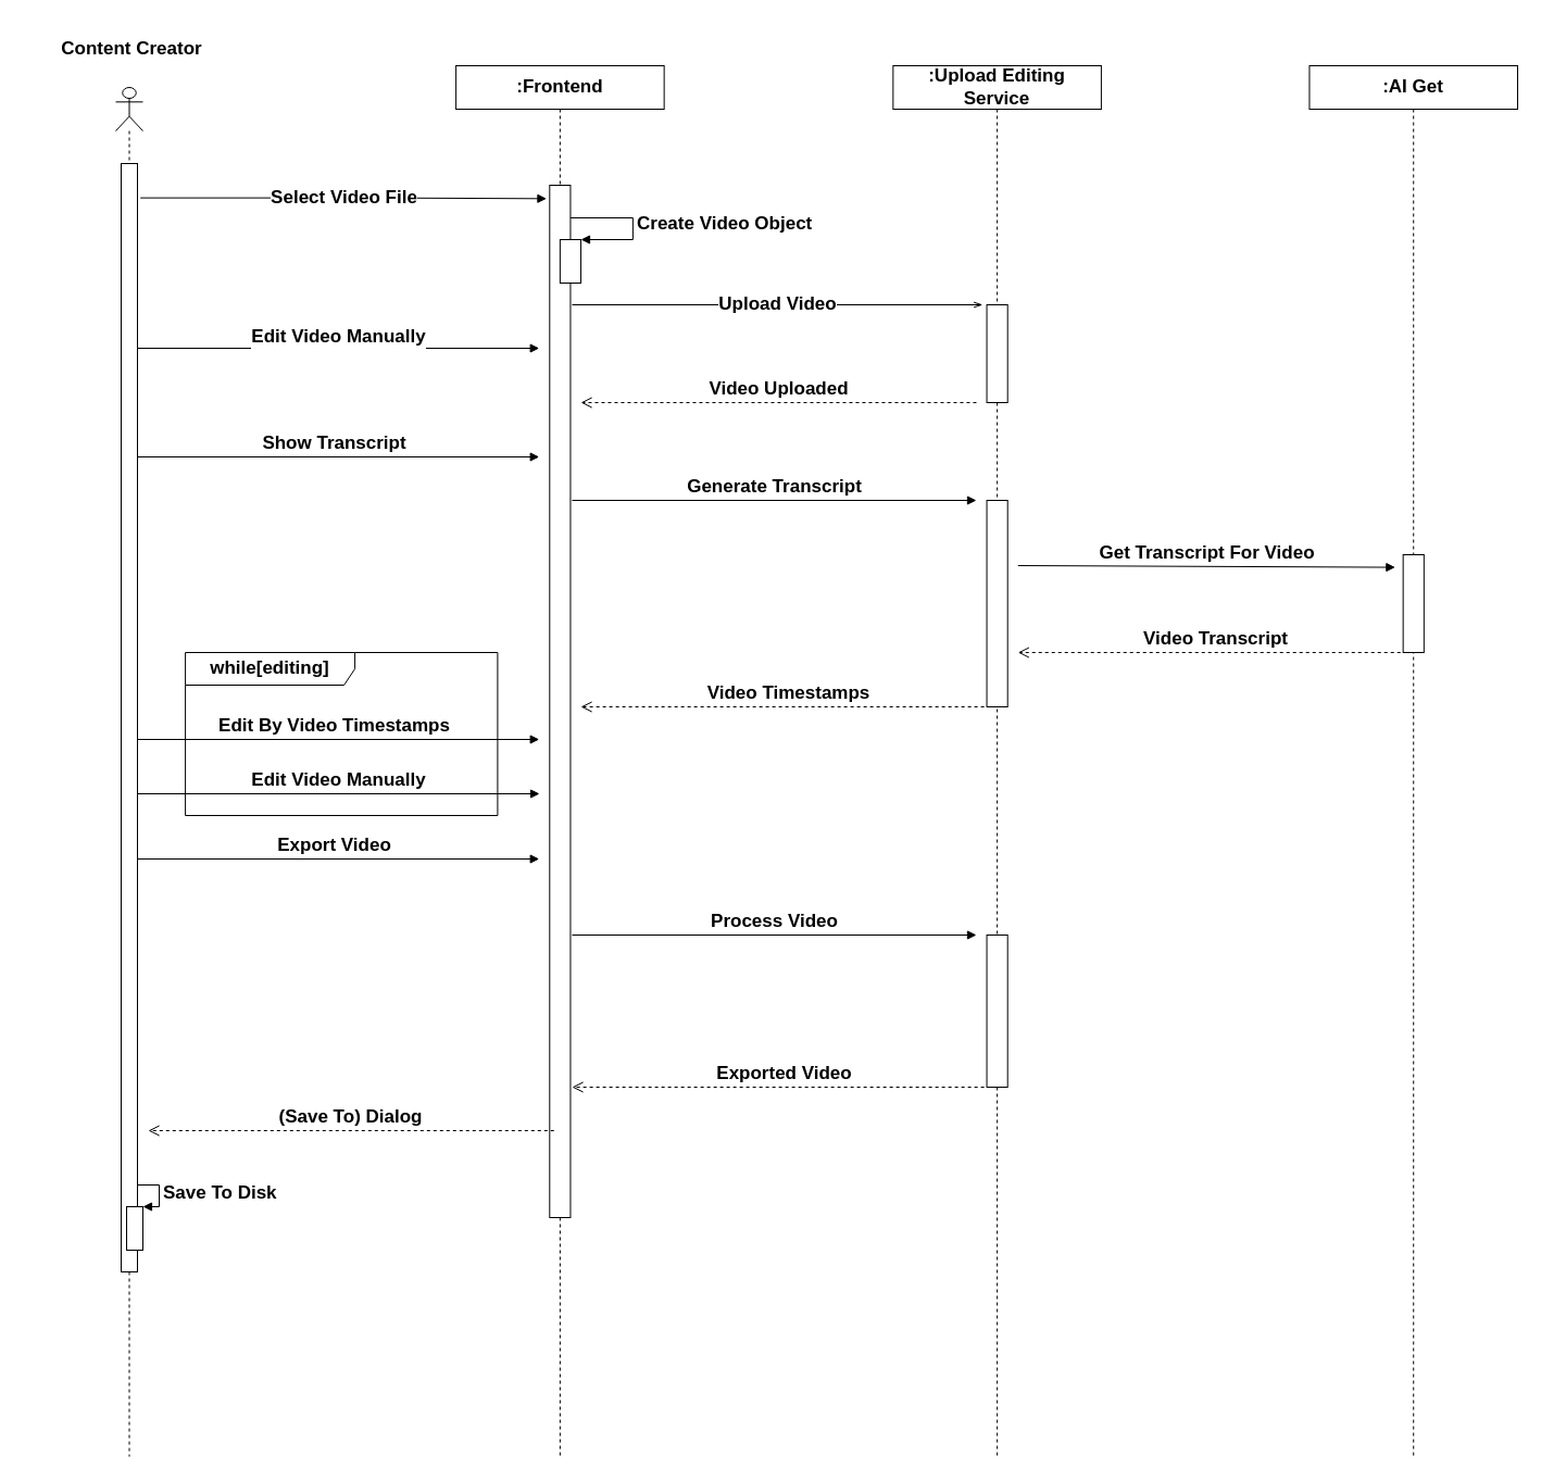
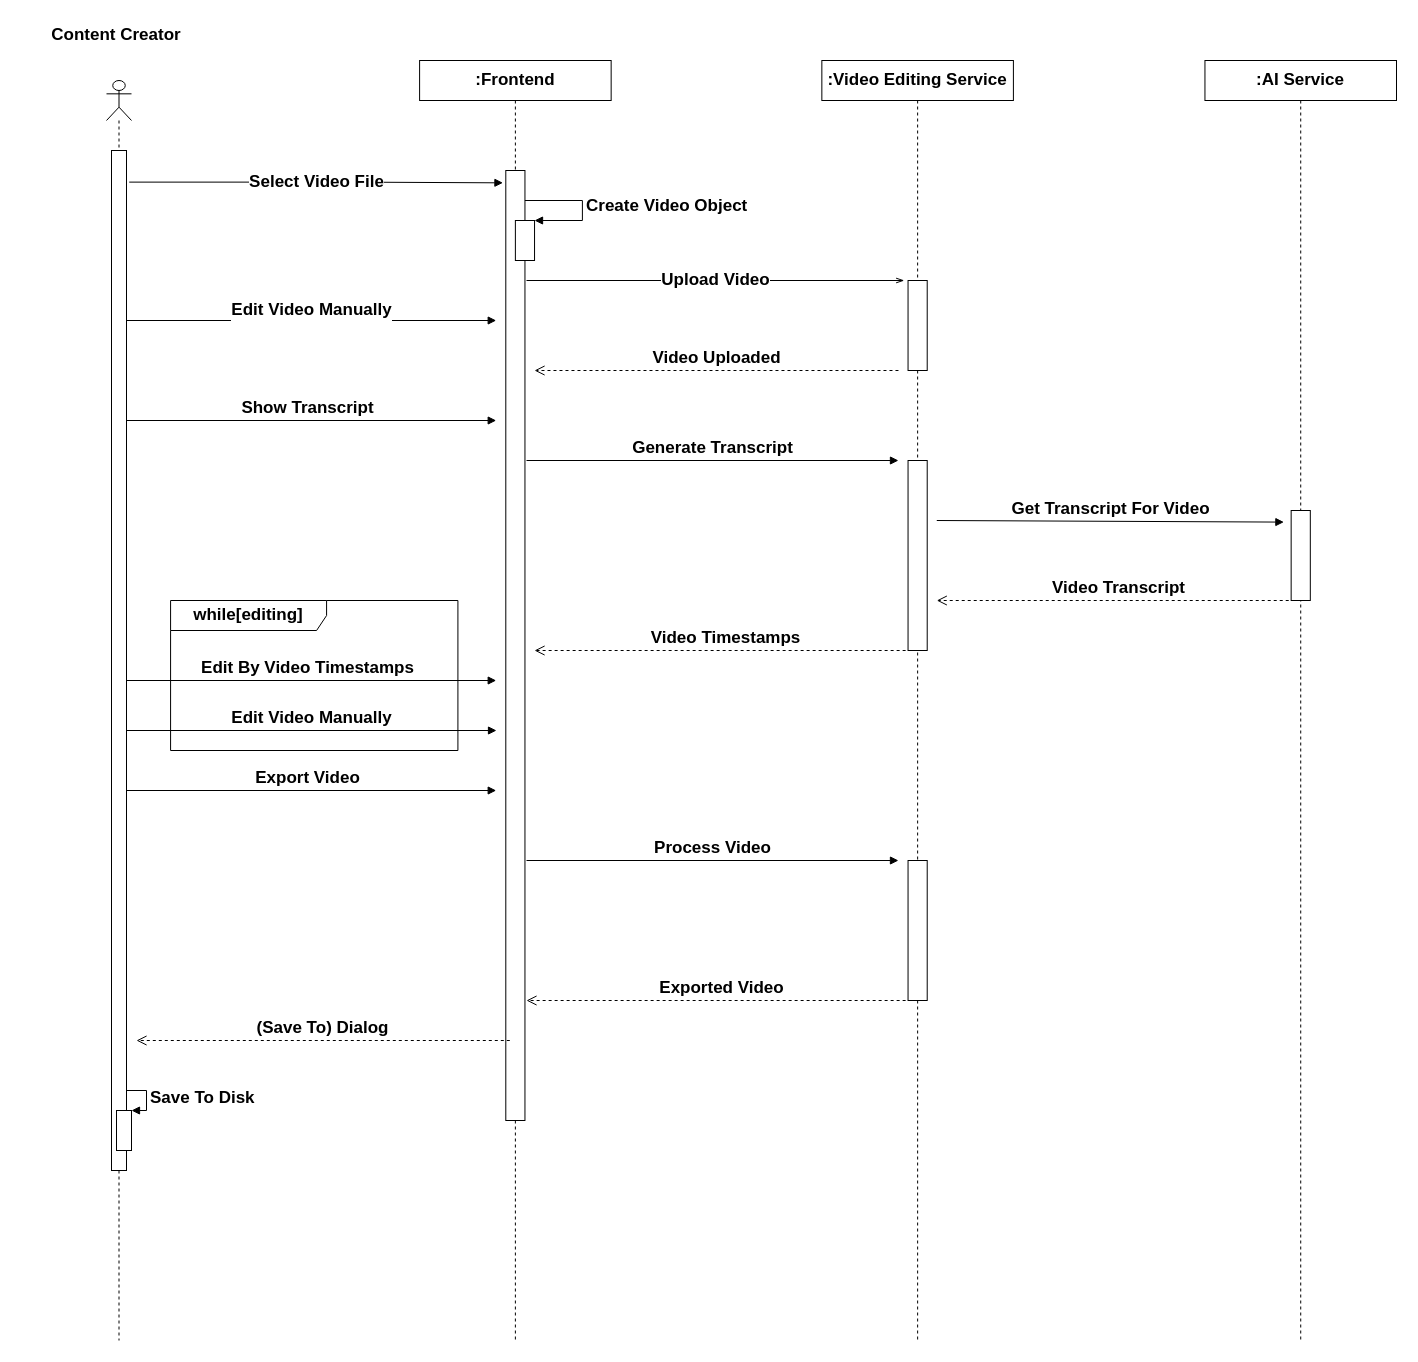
  <mxCell id="0" />
  <mxCell id="1" parent="0" />
- <mxCell id="2" value="Content Creator" style="text;html=1;strokeColor=none;fillColor=none;align=center;verticalAlign=middle;whiteSpace=wrap;rounded=0;fontSize=17;fontStyle=1" parent="1" vertex="1"><mxGeometry x="25.23" y="30" width="191.549" height="30" as="geometry" /></mxCell>
+ <mxCell id="2" value="Content Creator" style="text;html=1;strokeColor=none;fillColor=none;align=center;verticalAlign=middle;whiteSpace=wrap;rounded=0;fontSize=17;fontStyle=1" parent="1" vertex="1"><mxGeometry x="20.23" y="20" width="191.549" height="30" as="geometry" /></mxCell>
  <mxCell id="3" value=":Frontend" style="shape=umlLifeline;perimeter=lifelinePerimeter;whiteSpace=wrap;html=1;container=1;collapsible=0;recursiveResize=0;outlineConnect=0;fontSize=17;fontStyle=1" parent="1" vertex="1"><mxGeometry x="419.1" y="60" width="191.55" height="1280" as="geometry" /></mxCell>
  <mxCell id="4" value="" style="html=1;points=[];perimeter=orthogonalPerimeter;fontSize=17;fontStyle=1" parent="3" vertex="1"><mxGeometry x="86.2" y="110" width="19.15" height="950" as="geometry" /></mxCell>
  <mxCell id="5" value="Upload Video" style="edgeStyle=elbowEdgeStyle;fontSize=17;html=1;endArrow=openThin;endFill=0;rounded=0;fontStyle=1" parent="3" edge="1"><mxGeometry width="160" relative="1" as="geometry"><mxPoint x="106.901" y="220" as="sourcePoint" /><mxPoint x="484.62" y="220" as="targetPoint" /><Array as="points"><mxPoint x="321.803" y="220" /></Array></mxGeometry></mxCell>
  <mxCell id="6" value="" style="html=1;points=[];perimeter=orthogonalPerimeter;fontSize=17;fontStyle=1" parent="3" vertex="1"><mxGeometry x="95.775" y="160" width="19.155" height="40" as="geometry" /></mxCell>
  <mxCell id="7" value="Create Video Object" style="edgeStyle=orthogonalEdgeStyle;html=1;align=left;spacingLeft=2;endArrow=block;rounded=0;entryX=1;entryY=0;fontSize=17;fontStyle=1" parent="3" target="6" edge="1"><mxGeometry relative="1" as="geometry"><mxPoint x="105.352" y="140" as="sourcePoint" /><Array as="points"><mxPoint x="162.817" y="140" /></Array></mxGeometry></mxCell>
  <mxCell id="8" value="Generate Transcript" style="html=1;verticalAlign=bottom;endArrow=block;rounded=0;fontSize=17;fontStyle=1" parent="3" edge="1"><mxGeometry width="80" relative="1" as="geometry"><mxPoint x="106.901" y="400" as="sourcePoint" /><mxPoint x="478.873" y="400" as="targetPoint" /></mxGeometry></mxCell>
  <mxCell id="9" value="Process Video" style="html=1;verticalAlign=bottom;endArrow=block;rounded=0;fontSize=17;fontStyle=1" parent="3" edge="1"><mxGeometry width="80" relative="1" as="geometry"><mxPoint x="106.901" y="800" as="sourcePoint" /><mxPoint x="478.873" y="800" as="targetPoint" /></mxGeometry></mxCell>
  <mxCell id="10" value="Select Video File" style="edgeStyle=elbowEdgeStyle;fontSize=17;html=1;endArrow=block;endFill=1;rounded=0;exitX=1.181;exitY=0.031;exitDx=0;exitDy=0;exitPerimeter=0;entryX=-0.15;entryY=0.013;entryDx=0;entryDy=0;entryPerimeter=0;fontStyle=1" parent="1" source="28" target="4" edge="1"><mxGeometry width="160" relative="1" as="geometry"><mxPoint x="141.352" y="150" as="sourcePoint" /><mxPoint x="495.718" y="150" as="targetPoint" /><Array as="points"><mxPoint x="352.056" y="150" /></Array></mxGeometry></mxCell>
- <mxCell id="11" value=":Upload Editing Service" style="shape=umlLifeline;perimeter=lifelinePerimeter;whiteSpace=wrap;html=1;container=1;collapsible=0;recursiveResize=0;outlineConnect=0;fontSize=17;fontStyle=1" parent="1" vertex="1"><mxGeometry x="821.35" y="60" width="191.55" height="1280" as="geometry" /></mxCell>
+ <mxCell id="11" value=":Video Editing Service" style="shape=umlLifeline;perimeter=lifelinePerimeter;whiteSpace=wrap;html=1;container=1;collapsible=0;recursiveResize=0;outlineConnect=0;fontSize=17;fontStyle=1" parent="1" vertex="1"><mxGeometry x="821.35" y="60" width="191.55" height="1280" as="geometry" /></mxCell>
  <mxCell id="12" value="" style="html=1;points=[];perimeter=orthogonalPerimeter;fontSize=17;fontStyle=1" parent="11" vertex="1"><mxGeometry x="86.197" y="220" width="19.155" height="90" as="geometry" /></mxCell>
  <mxCell id="13" value="" style="html=1;points=[];perimeter=orthogonalPerimeter;fontSize=17;fontStyle=1" parent="11" vertex="1"><mxGeometry x="86.197" y="400" width="19.155" height="190" as="geometry" /></mxCell>
  <mxCell id="14" value="Get Transcript For Video" style="html=1;verticalAlign=bottom;endArrow=block;rounded=0;entryX=-0.38;entryY=0.129;entryDx=0;entryDy=0;entryPerimeter=0;fontSize=17;fontStyle=1" parent="11" target="20" edge="1"><mxGeometry width="80" relative="1" as="geometry"><mxPoint x="114.93" y="460" as="sourcePoint" /><mxPoint x="249.014" y="460" as="targetPoint" /></mxGeometry></mxCell>
  <mxCell id="15" value="" style="html=1;points=[];perimeter=orthogonalPerimeter;fontSize=17;fontStyle=1" parent="11" vertex="1"><mxGeometry x="86.197" y="800" width="19.155" height="140" as="geometry" /></mxCell>
  <mxCell id="16" value="Edit Video Manually" style="edgeStyle=elbowEdgeStyle;fontSize=17;html=1;endArrow=block;endFill=1;rounded=0;fontStyle=1" parent="1" edge="1"><mxGeometry y="10" width="160" relative="1" as="geometry"><mxPoint x="126" y="320" as="sourcePoint" /><mxPoint x="495.718" y="320" as="targetPoint" /><mxPoint as="offset" /></mxGeometry></mxCell>
  <mxCell id="17" value="Video Uploaded" style="html=1;verticalAlign=bottom;endArrow=open;dashed=1;endSize=8;rounded=0;fontSize=17;fontStyle=1" parent="1" edge="1"><mxGeometry relative="1" as="geometry"><mxPoint x="897.972" y="370" as="sourcePoint" /><mxPoint x="534.028" y="370" as="targetPoint" /></mxGeometry></mxCell>
  <mxCell id="18" value="Show Transcript" style="html=1;verticalAlign=bottom;endArrow=block;rounded=0;fontSize=17;fontStyle=1" parent="1" source="27" edge="1"><mxGeometry width="80" relative="1" as="geometry"><mxPoint x="150.93" y="420" as="sourcePoint" /><mxPoint x="495.718" y="420" as="targetPoint" /></mxGeometry></mxCell>
- <mxCell id="19" value=":AI Get" style="shape=umlLifeline;perimeter=lifelinePerimeter;whiteSpace=wrap;html=1;container=1;collapsible=0;recursiveResize=0;outlineConnect=0;fontSize=17;fontStyle=1" parent="1" vertex="1"><mxGeometry x="1204.45" y="60" width="191.55" height="1280" as="geometry" /></mxCell>
+ <mxCell id="19" value=":AI Service" style="shape=umlLifeline;perimeter=lifelinePerimeter;whiteSpace=wrap;html=1;container=1;collapsible=0;recursiveResize=0;outlineConnect=0;fontSize=17;fontStyle=1" parent="1" vertex="1"><mxGeometry x="1204.45" y="60" width="191.55" height="1280" as="geometry" /></mxCell>
  <mxCell id="20" value="" style="html=1;points=[];perimeter=orthogonalPerimeter;fontSize=17;fontStyle=1" parent="19" vertex="1"><mxGeometry x="86.197" y="450" width="19.155" height="90" as="geometry" /></mxCell>
  <mxCell id="21" value="Video Transcript" style="html=1;verticalAlign=bottom;endArrow=open;dashed=1;endSize=8;rounded=0;fontSize=17;fontStyle=1" parent="1" edge="1"><mxGeometry relative="1" as="geometry"><mxPoint x="1300.225" y="600" as="sourcePoint" /><mxPoint x="936.282" y="600" as="targetPoint" /></mxGeometry></mxCell>
  <mxCell id="22" value="Video Timestamps" style="html=1;verticalAlign=bottom;endArrow=open;dashed=1;endSize=8;rounded=0;fontSize=17;fontStyle=1" parent="1" edge="1"><mxGeometry relative="1" as="geometry"><mxPoint x="917.127" y="650" as="sourcePoint" /><mxPoint x="534.028" y="650" as="targetPoint" /></mxGeometry></mxCell>
  <mxCell id="23" value="Edit By Video Timestamps" style="html=1;verticalAlign=bottom;endArrow=block;rounded=0;fontSize=17;fontStyle=1" parent="1" source="27" edge="1"><mxGeometry width="80" relative="1" as="geometry"><mxPoint x="150.93" y="680" as="sourcePoint" /><mxPoint x="495.718" y="680" as="targetPoint" /></mxGeometry></mxCell>
  <mxCell id="24" value="while[editing]" style="shape=umlFrame;whiteSpace=wrap;html=1;width=156;height=30;fontSize=17;fontStyle=1" parent="1" vertex="1"><mxGeometry x="170.085" y="600" width="287.324" height="150" as="geometry" /></mxCell>
  <mxCell id="25" value="Export Video" style="html=1;verticalAlign=bottom;endArrow=block;rounded=0;fontSize=17;fontStyle=1" parent="1" source="27" edge="1"><mxGeometry width="80" relative="1" as="geometry"><mxPoint x="150.93" y="790" as="sourcePoint" /><mxPoint x="495.718" y="790" as="targetPoint" /></mxGeometry></mxCell>
  <mxCell id="26" value="Exported Video" style="html=1;verticalAlign=bottom;endArrow=open;dashed=1;endSize=8;rounded=0;fontSize=17;fontStyle=1" parent="1" edge="1"><mxGeometry relative="1" as="geometry"><mxPoint x="917.127" y="1000" as="sourcePoint" /><mxPoint x="526" y="1000" as="targetPoint" /></mxGeometry></mxCell>
  <mxCell id="27" value="" style="shape=umlLifeline;participant=umlActor;perimeter=lifelinePerimeter;whiteSpace=wrap;html=1;container=1;collapsible=0;recursiveResize=0;verticalAlign=top;spacingTop=36;outlineConnect=0;fontSize=17;fontStyle=1" parent="1" vertex="1"><mxGeometry x="106" y="80" width="25" height="1260" as="geometry" /></mxCell>
  <mxCell id="28" value="" style="html=1;points=[];perimeter=orthogonalPerimeter;fontSize=17;fontStyle=1" parent="27" vertex="1"><mxGeometry x="5" y="70" width="15" height="1020" as="geometry" /></mxCell>
  <mxCell id="29" value="" style="html=1;points=[];perimeter=orthogonalPerimeter;fontSize=17;fontStyle=1" parent="27" vertex="1"><mxGeometry x="10" y="1030" width="15" height="40" as="geometry" /></mxCell>
  <mxCell id="30" value="Save To Disk" style="edgeStyle=orthogonalEdgeStyle;html=1;align=left;spacingLeft=2;endArrow=block;rounded=0;entryX=1;entryY=0;fontSize=17;fontStyle=1" parent="27" target="29" edge="1"><mxGeometry relative="1" as="geometry"><mxPoint x="20" y="1010" as="sourcePoint" /><Array as="points"><mxPoint x="40" y="1010" /></Array></mxGeometry></mxCell>
  <mxCell id="31" value="&lt;font style=&quot;font-size: 17px;&quot;&gt;Edit Video Manually&lt;/font&gt;" style="html=1;verticalAlign=bottom;endArrow=block;rounded=0;fontSize=17;fontStyle=1" parent="1" edge="1"><mxGeometry width="80" relative="1" as="geometry"><mxPoint x="126" y="730" as="sourcePoint" /><mxPoint x="496" y="730" as="targetPoint" /></mxGeometry></mxCell>
  <mxCell id="32" value="(Save To) Dialog" style="html=1;verticalAlign=bottom;endArrow=open;dashed=1;endSize=8;rounded=0;fontSize=17;fontStyle=1" parent="1" edge="1"><mxGeometry relative="1" as="geometry"><mxPoint x="509.307" y="1040" as="sourcePoint" /><mxPoint x="136" y="1040" as="targetPoint" /></mxGeometry></mxCell>
